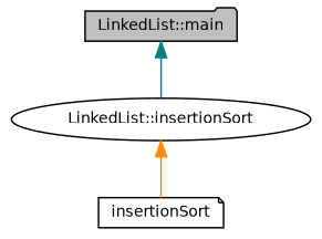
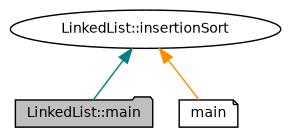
  digraph {
    rankdir=TB
    node [color=black fillcolor=white fontname=Helvetica fontsize=10 style=filled]
    edge [dir=back fontname=Helvetica fontsize=10 labelfontname=Helvetica labelfontsize=10 style=solid]
    n1 [fillcolor=grey75 fontcolor=black height=0.2 label="LinkedList::main" shape=folder width=0.4]
    n2 [height=0.2 label="LinkedList::insertionSort" shape=ellipse width=0.4]
-   n3 [height=0.2 label=insertionSort shape=note width=0.4]
-   n1 -> n2 [color=teal]
+   n3 [height=0.2 label=main shape=note width=0.4]
+   n2 -> n1 [color=teal]
    n2 -> n3 [color=darkorange]
  }
